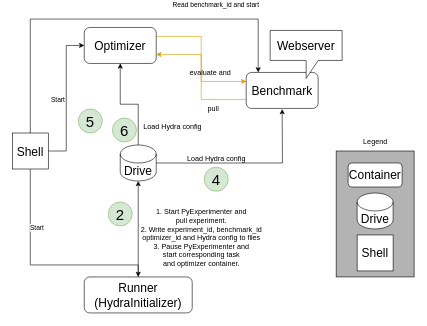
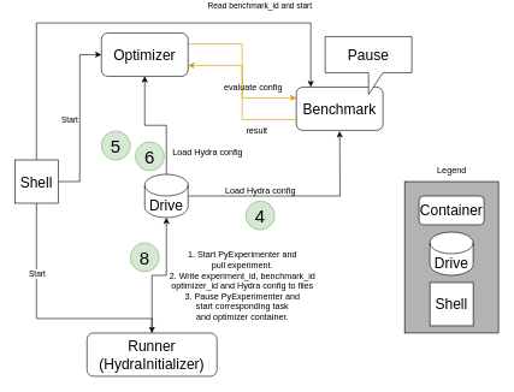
  <mxCell id="0" />
  <mxCell id="1" parent="0" />
  <mxCell id="2" value="" style="edgeStyle=orthogonalEdgeStyle;rounded=0;orthogonalLoop=1;jettySize=auto;html=1;startArrow=classic;startFill=1;endArrow=none;endFill=0;" parent="1" source="4" target="16" edge="1"><mxGeometry relative="1" as="geometry" /></mxCell>
  <mxCell id="3" style="edgeStyle=orthogonalEdgeStyle;rounded=0;orthogonalLoop=1;jettySize=auto;html=1;exitX=1;exitY=0.25;exitDx=0;exitDy=0;entryX=0;entryY=0.25;entryDx=0;entryDy=0;fillColor=#ffe6cc;strokeColor=#d79b00;" parent="1" source="4" target="18" edge="1"><mxGeometry relative="1" as="geometry" /></mxCell>
  <mxCell id="4" value="&lt;font style=&quot;font-size: 20px;&quot;&gt;Optimizer&lt;/font&gt;" style="rounded=1;whiteSpace=wrap;html=1;" parent="1" vertex="1"><mxGeometry x="140" y="34" width="120" height="60" as="geometry" /></mxCell>
  <mxCell id="5" value="" style="edgeStyle=orthogonalEdgeStyle;rounded=0;orthogonalLoop=1;jettySize=auto;html=1;" parent="1" source="6" target="16" edge="1"><mxGeometry relative="1" as="geometry" /></mxCell>
- <mxCell id="6" value="&lt;span style=&quot;font-size: 20px;&quot;&gt;Runner&lt;br&gt;(HydraInitializer)&lt;br&gt;&lt;/span&gt;" style="rounded=1;whiteSpace=wrap;html=1;" parent="1" vertex="1"><mxGeometry x="140" y="450" width="180" height="60" as="geometry" /></mxCell>
+ <mxCell id="6" value="&lt;span style=&quot;font-size: 20px;&quot;&gt;Runner&lt;br&gt;(HydraInitializer)&lt;br&gt;&lt;/span&gt;" style="rounded=1;whiteSpace=wrap;html=1;" parent="1" vertex="1"><mxGeometry x="120" y="450" width="180" height="60" as="geometry" /></mxCell>
  <mxCell id="7" value="" style="edgeStyle=orthogonalEdgeStyle;rounded=0;orthogonalLoop=1;jettySize=auto;html=1;" parent="1" source="13" target="6" edge="1"><mxGeometry relative="1" as="geometry"><Array as="points"><mxPoint x="50" y="430" /></Array></mxGeometry></mxCell>
  <mxCell id="8" value="Start" style="edgeLabel;html=1;align=center;verticalAlign=middle;resizable=0;points=[];" parent="7" vertex="1" connectable="0"><mxGeometry x="-0.056" relative="1" as="geometry"><mxPoint y="-63" as="offset" /></mxGeometry></mxCell>
  <mxCell id="9" style="edgeStyle=orthogonalEdgeStyle;rounded=0;orthogonalLoop=1;jettySize=auto;html=1;entryX=0;entryY=0.5;entryDx=0;entryDy=0;" parent="1" source="13" target="4" edge="1"><mxGeometry relative="1" as="geometry" /></mxCell>
  <mxCell id="10" value="Start" style="edgeLabel;html=1;align=center;verticalAlign=middle;resizable=0;points=[];" parent="9" vertex="1" connectable="0"><mxGeometry x="-0.026" y="-2" relative="1" as="geometry"><mxPoint x="-17" y="-2" as="offset" /></mxGeometry></mxCell>
  <mxCell id="11" style="edgeStyle=orthogonalEdgeStyle;rounded=0;orthogonalLoop=1;jettySize=auto;html=1;exitX=0.5;exitY=0;exitDx=0;exitDy=0;" parent="1" source="13" target="18" edge="1"><mxGeometry relative="1" as="geometry"><Array as="points"><mxPoint x="50" y="20" /><mxPoint x="430" y="20" /></Array></mxGeometry></mxCell>
  <mxCell id="12" value="Read benchmark_id and start&amp;nbsp;" style="edgeLabel;html=1;align=center;verticalAlign=middle;resizable=0;points=[];" parent="11" vertex="1" connectable="0"><mxGeometry x="0.13" y="1" relative="1" as="geometry"><mxPoint x="128" y="-24" as="offset" /></mxGeometry></mxCell>
  <mxCell id="13" value="&lt;font style=&quot;font-size: 20px;&quot;&gt;Shell&lt;/font&gt;" style="whiteSpace=wrap;html=1;aspect=fixed;" parent="1" vertex="1"><mxGeometry x="20" y="210" width="60" height="60" as="geometry" /></mxCell>
  <mxCell id="14" value="1. Start PyExperimenter and&lt;br&gt;pull experiment.&lt;br&gt;2. Write experiment_id, benchmark_id &lt;br&gt;optimizer_id and Hydra config to files&lt;br&gt;3. Pause PyExperimenter and&lt;br&gt;start corresponding task&lt;br&gt;and optimizer container." style="text;html=1;align=center;verticalAlign=middle;resizable=0;points=[];autosize=1;strokeColor=none;fillColor=none;" parent="1" vertex="1"><mxGeometry x="220" y="330" width="230" height="110" as="geometry" /></mxCell>
  <mxCell id="15" style="edgeStyle=orthogonalEdgeStyle;rounded=0;orthogonalLoop=1;jettySize=auto;html=1;exitX=1;exitY=0.5;exitDx=0;exitDy=0;exitPerimeter=0;" parent="1" source="16" edge="1"><mxGeometry relative="1" as="geometry"><mxPoint x="470" y="170" as="targetPoint" /></mxGeometry></mxCell>
  <mxCell id="16" value="&lt;font style=&quot;font-size: 20px;&quot;&gt;Drive&lt;/font&gt;" style="shape=cylinder3;whiteSpace=wrap;html=1;boundedLbl=1;backgroundOutline=1;size=15;" parent="1" vertex="1"><mxGeometry x="200" y="230" width="60" height="60" as="geometry" /></mxCell>
  <mxCell id="17" value="" style="group" parent="1" vertex="1" connectable="0"><mxGeometry x="410" y="39" width="160" height="130" as="geometry" /></mxCell>
  <mxCell id="18" value="&lt;span style=&quot;font-size: 20px;&quot;&gt;Benchmark&lt;/span&gt;" style="rounded=1;whiteSpace=wrap;html=1;" parent="17" vertex="1"><mxGeometry y="70" width="120" height="60" as="geometry" /></mxCell>
- <mxCell id="19" value="&lt;font style=&quot;font-size: 20px;&quot;&gt;Webserver&lt;/font&gt;" style="shape=callout;whiteSpace=wrap;html=1;perimeter=calloutPerimeter;" parent="17" vertex="1"><mxGeometry x="40" width="120" height="80" as="geometry" /></mxCell>
+ <mxCell id="19" value="&lt;font style=&quot;font-size: 20px;&quot;&gt;Pause&lt;/font&gt;" style="shape=callout;whiteSpace=wrap;html=1;perimeter=calloutPerimeter;" parent="17" vertex="1"><mxGeometry x="40" width="120" height="80" as="geometry" /></mxCell>
  <mxCell id="20" style="edgeStyle=orthogonalEdgeStyle;rounded=0;orthogonalLoop=1;jettySize=auto;html=1;exitX=0;exitY=0.75;exitDx=0;exitDy=0;entryX=1;entryY=0.75;entryDx=0;entryDy=0;fillColor=#ffe6cc;strokeColor=#d79b00;" parent="1" source="18" target="4" edge="1"><mxGeometry relative="1" as="geometry" /></mxCell>
- <mxCell id="21" value="evaluate and" style="text;html=1;align=center;verticalAlign=middle;resizable=0;points=[];autosize=1;fillColor=none;strokeColor=none;" parent="1" vertex="1"><mxGeometry x="300" y="95" width="100" height="30" as="geometry" /></mxCell>
- <mxCell id="22" value="pull" style="text;html=1;align=center;verticalAlign=middle;resizable=0;points=[];autosize=1;fillColor=none;strokeColor=none;" parent="1" vertex="1"><mxGeometry x="330" y="154" width="50" height="30" as="geometry" /></mxCell>
- <mxCell id="23" value="&lt;font style=&quot;font-size: 25px;&quot;&gt;2&lt;/font&gt;" style="ellipse;whiteSpace=wrap;html=1;aspect=fixed;fillColor=#d5e8d4;strokeColor=#82b366;" parent="1" vertex="1"><mxGeometry x="180" y="325" width="40" height="40" as="geometry" /></mxCell>
+ <mxCell id="21" value="evaluate config" style="text;html=1;align=center;verticalAlign=middle;resizable=0;points=[];autosize=1;fillColor=none;strokeColor=none;" parent="1" vertex="1"><mxGeometry x="300" y="95" width="100" height="30" as="geometry" /></mxCell>
+ <mxCell id="22" value="result" style="text;html=1;align=center;verticalAlign=middle;resizable=0;points=[];autosize=1;fillColor=none;strokeColor=none;" parent="1" vertex="1"><mxGeometry x="330" y="154" width="50" height="30" as="geometry" /></mxCell>
+ <mxCell id="23" value="&lt;font style=&quot;font-size: 25px;&quot;&gt;8&lt;/font&gt;" style="ellipse;whiteSpace=wrap;html=1;aspect=fixed;fillColor=#d5e8d4;strokeColor=#82b366;" parent="1" vertex="1"><mxGeometry x="180" y="325" width="40" height="40" as="geometry" /></mxCell>
  <mxCell id="24" value="&lt;font style=&quot;font-size: 25px;&quot;&gt;4&lt;/font&gt;" style="ellipse;whiteSpace=wrap;html=1;aspect=fixed;fillColor=#d5e8d4;strokeColor=#82b366;" parent="1" vertex="1"><mxGeometry x="340" y="267" width="40" height="40" as="geometry" /></mxCell>
  <mxCell id="25" value="Load Hydra config" style="text;html=1;align=center;verticalAlign=middle;resizable=0;points=[];autosize=1;strokeColor=none;fillColor=none;" parent="1" vertex="1"><mxGeometry x="300" y="238" width="120" height="30" as="geometry" /></mxCell>
- <mxCell id="26" value="&lt;font style=&quot;font-size: 25px;&quot;&gt;5&lt;/font&gt;" style="ellipse;whiteSpace=wrap;html=1;aspect=fixed;fillColor=#d5e8d4;strokeColor=#82b366;" parent="1" vertex="1"><mxGeometry x="130" y="170" width="40" height="40" as="geometry" /></mxCell>
+ <mxCell id="26" value="&lt;font style=&quot;font-size: 25px;&quot;&gt;5&lt;/font&gt;" style="ellipse;whiteSpace=wrap;html=1;aspect=fixed;fillColor=#d5e8d4;strokeColor=#82b366;" parent="1" vertex="1"><mxGeometry x="140" y="170" width="40" height="40" as="geometry" /></mxCell>
  <mxCell id="27" value="&lt;font style=&quot;font-size: 25px;&quot;&gt;6&lt;/font&gt;" style="ellipse;whiteSpace=wrap;html=1;aspect=fixed;fillColor=#d5e8d4;strokeColor=#82b366;" parent="1" vertex="1"><mxGeometry x="187" y="185" width="40" height="40" as="geometry" /></mxCell>
  <mxCell id="28" value="" style="group" parent="1" vertex="1" connectable="0"><mxGeometry x="560" y="210" width="130" height="240" as="geometry" /></mxCell>
  <mxCell id="29" value="" style="whiteSpace=wrap;html=1;fillColor=#B3B3B3;" parent="28" vertex="1"><mxGeometry y="30" width="130" height="210" as="geometry" /></mxCell>
  <mxCell id="30" value="&lt;font style=&quot;font-size: 20px;&quot;&gt;Container&lt;/font&gt;" style="rounded=1;whiteSpace=wrap;html=1;" parent="28" vertex="1"><mxGeometry x="20" y="50" width="90" height="40" as="geometry" /></mxCell>
  <mxCell id="31" value="&lt;font style=&quot;font-size: 20px;&quot;&gt;Drive&lt;/font&gt;" style="shape=cylinder3;whiteSpace=wrap;html=1;boundedLbl=1;backgroundOutline=1;size=15;" parent="28" vertex="1"><mxGeometry x="35" y="100" width="60" height="60" as="geometry" /></mxCell>
  <mxCell id="32" value="&lt;font style=&quot;font-size: 20px;&quot;&gt;Shell&lt;/font&gt;" style="whiteSpace=wrap;html=1;aspect=fixed;" parent="28" vertex="1"><mxGeometry x="35" y="170" width="60" height="60" as="geometry" /></mxCell>
  <mxCell id="33" value="Legend" style="text;html=1;align=center;verticalAlign=middle;resizable=0;points=[];autosize=1;strokeColor=none;fillColor=none;" parent="28" vertex="1"><mxGeometry x="35" width="60" height="30" as="geometry" /></mxCell>
  <mxCell id="34" value="Load Hydra config" style="text;html=1;align=center;verticalAlign=middle;resizable=0;points=[];autosize=1;strokeColor=none;fillColor=none;" vertex="1" parent="1"><mxGeometry x="227" y="185" width="120" height="30" as="geometry" /></mxCell>
